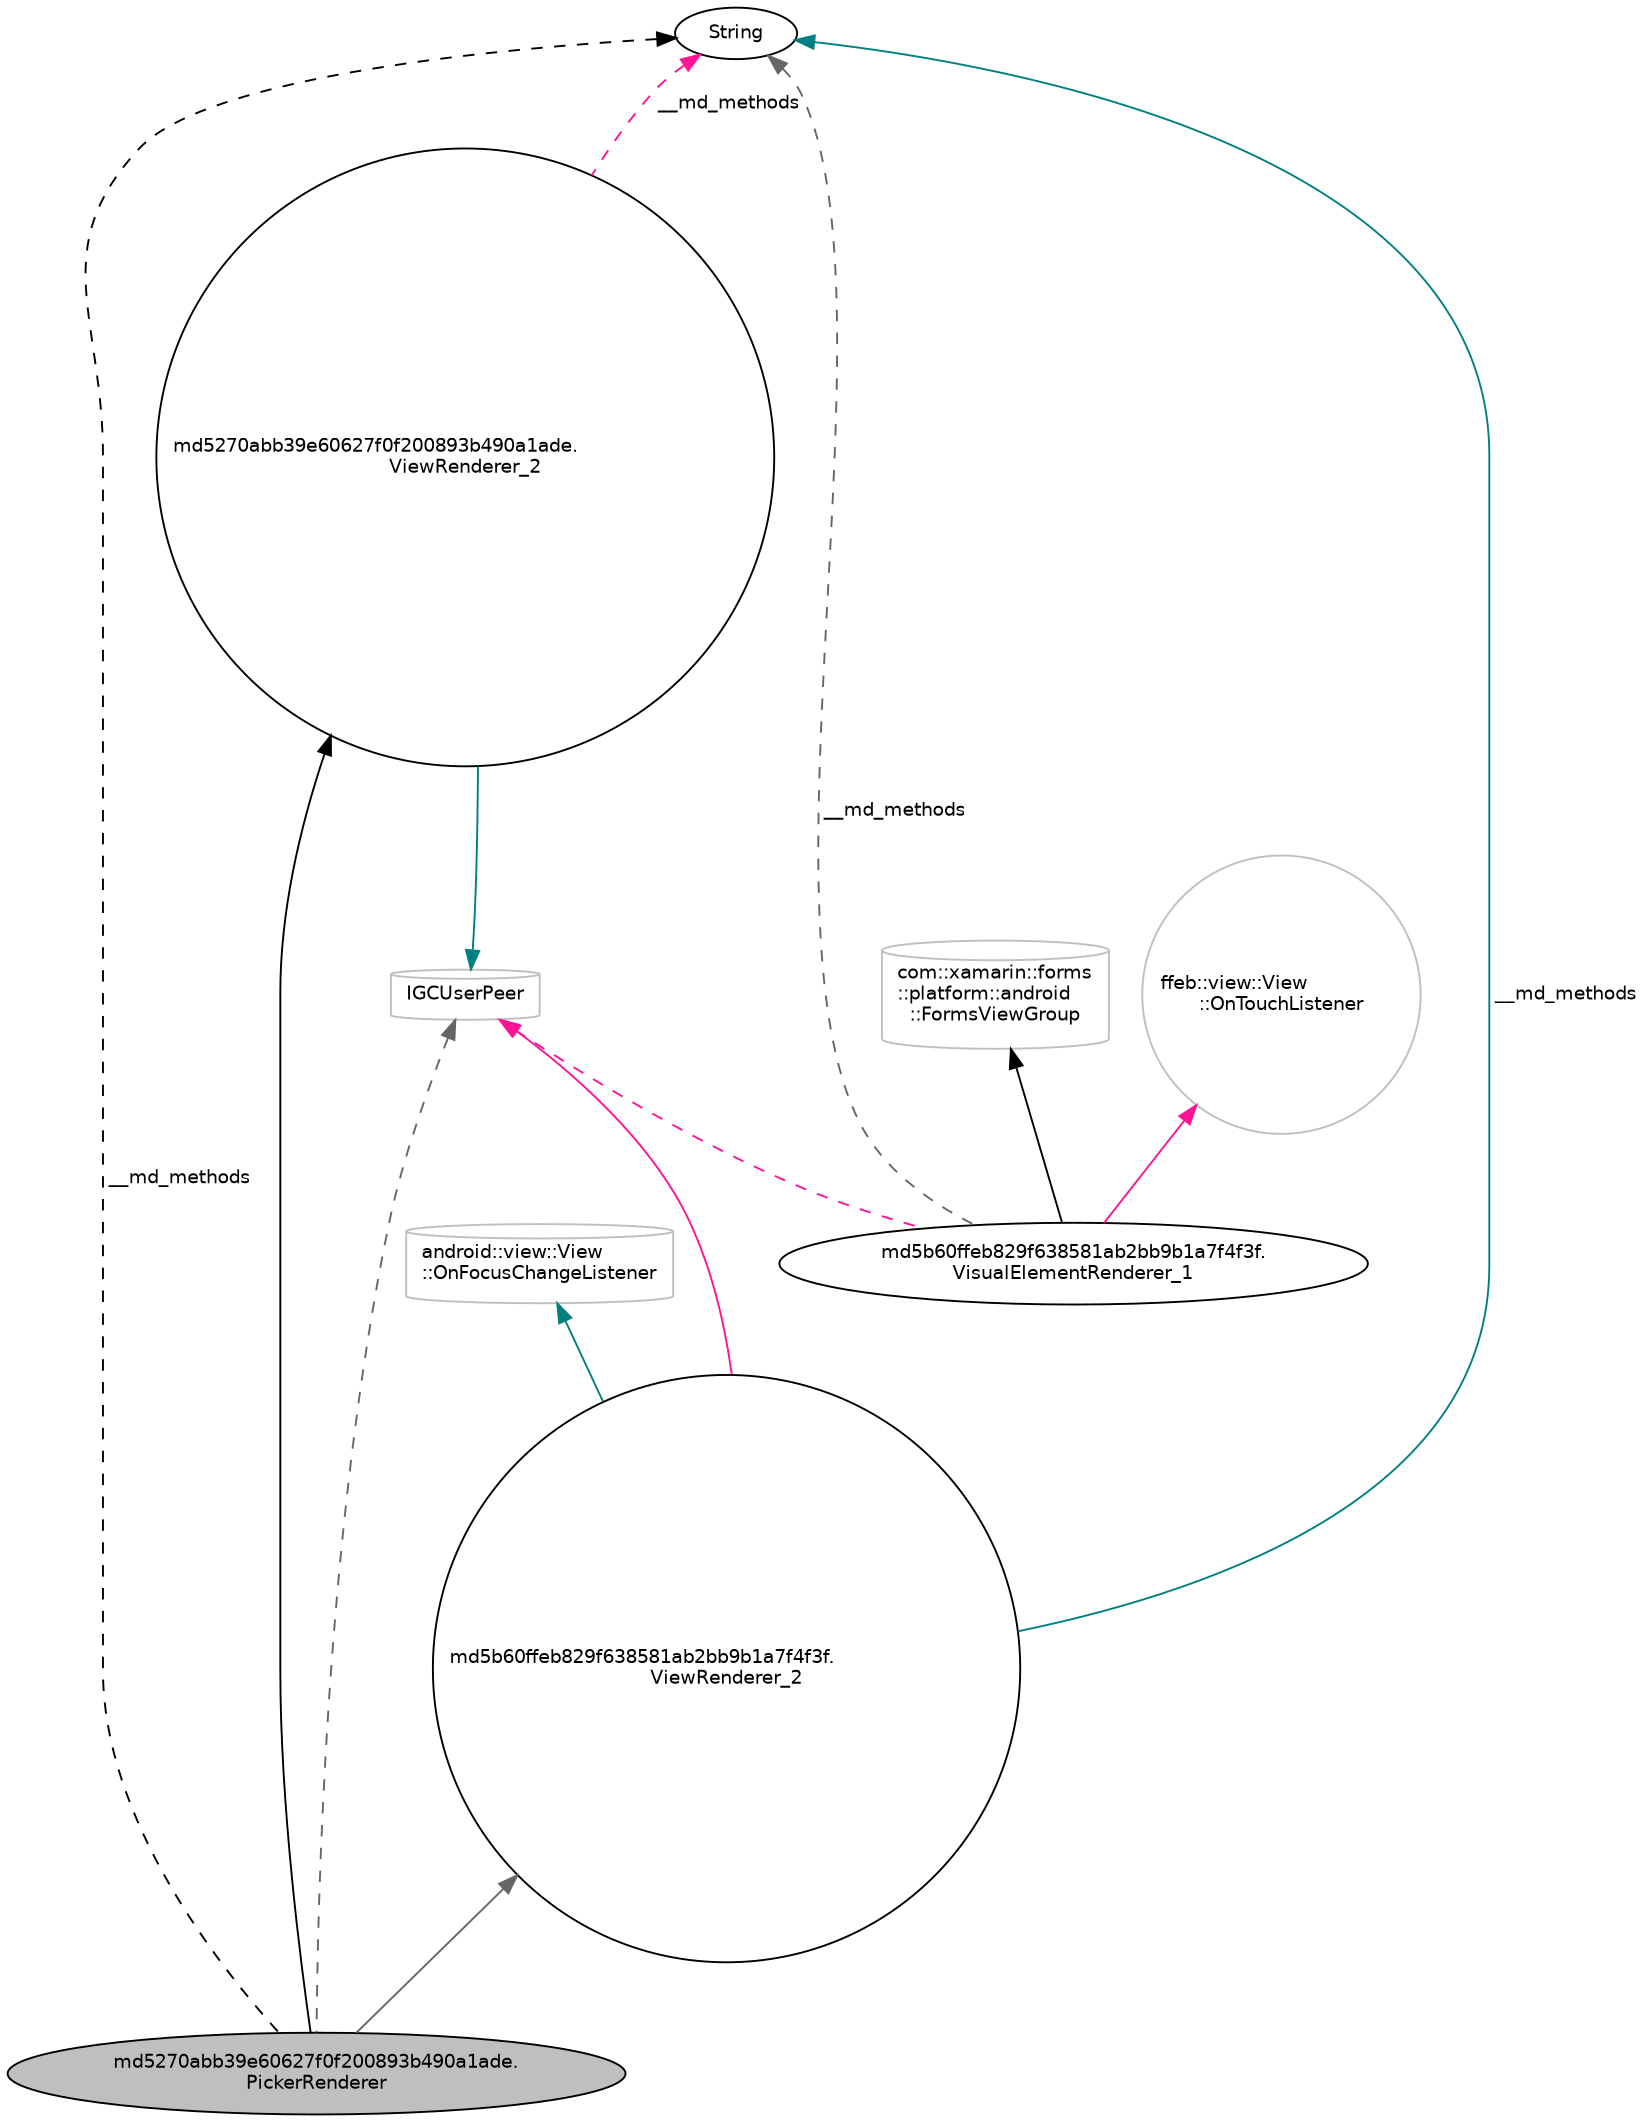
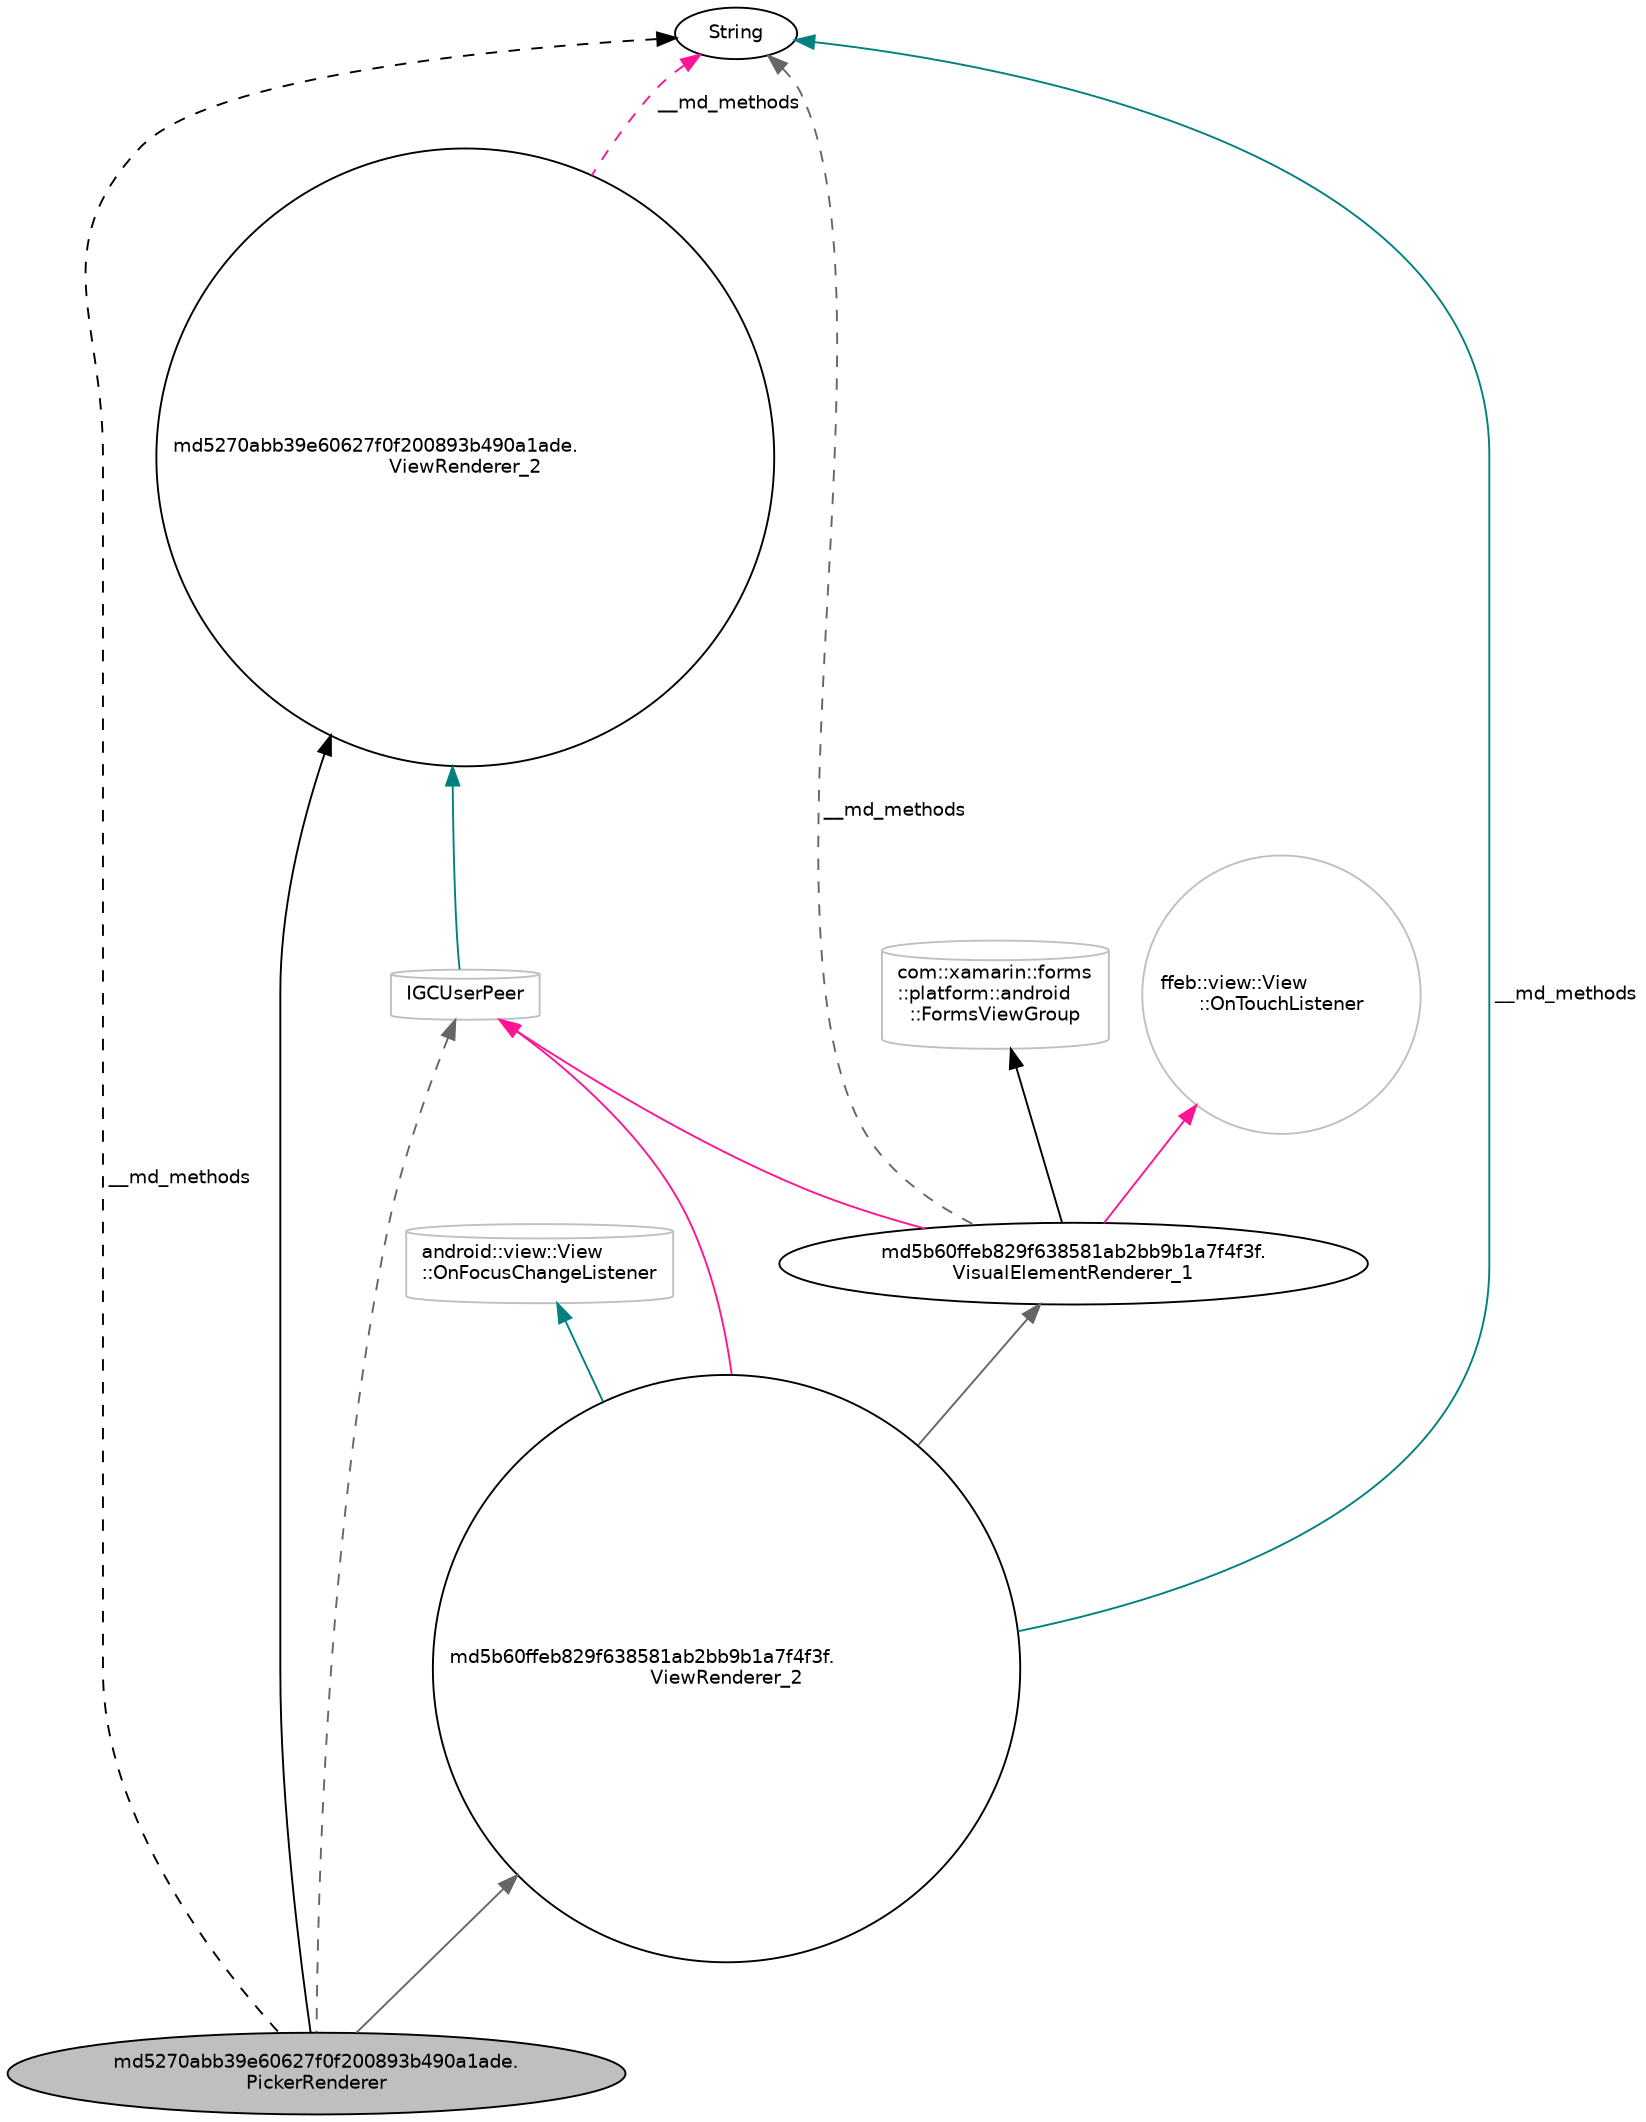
  digraph {
    rankdir=TB
    node [color=black fillcolor=white fontname=Helvetica fontsize=10 shape=ellipse style=filled]
    edge [color=gray40 dir=back fontname=Helvetica fontsize=10 labelfontname=Helvetica labelfontsize=10 style=solid]
    n1 [fillcolor=grey75 fontcolor=black height=0.2 label="md5270abb39e60627f0f200893b490a1ade.\lPickerRenderer" width=0.4]
    n2 [height=0.2 label="md5270abb39e60627f0f200893b490a1ade.\lViewRenderer_2" shape=circle width=0.4]
    n3 [height=0.2 label="md5b60ffeb829f638581ab2bb9b1a7f4f3f.\lViewRenderer_2" shape=circle width=0.4]
    n4 [height=0.2 label="md5b60ffeb829f638581ab2bb9b1a7f4f3f.\lVisualElementRenderer_1" width=0.4]
    n5 [color=grey75 height=0.2 label="com::xamarin::forms\l::platform::android\l::FormsViewGroup" shape=cylinder width=0.4]
    n6 [color=grey75 height=0.2 label=IGCUserPeer shape=cylinder width=0.4]
    n7 [color=grey75 height=0.2 label="ffeb::view::View\l::OnTouchListener" shape=circle width=0.4]
    n8 [height=0.2 label=String width=0.4]
    n9 [color=grey75 height=0.2 label="android::view::View\l::OnFocusChangeListener" shape=cylinder width=0.4]
    n2 -> n1 [color=black]
    n3 -> n1
+   n4 -> n3
    n5 -> n4 [color=black]
    n6 -> n1 [style=dashed]
-   n6 -> n2 [color=teal]
+   n2 -> n6 [color=teal]
    n6 -> n3 [color=deeppink]
-   n6 -> n4 [color=deeppink style=dashed]
+   n6 -> n4 [color=deeppink]
    n7 -> n4 [color=deeppink]
    n8 -> n1 [color=black label=" __md_methods" style=dashed]
    n8 -> n2 [color=deeppink label=" __md_methods" style=dashed]
    n8 -> n3 [color=teal label=" __md_methods"]
    n8 -> n4 [label=" __md_methods" style=dashed]
    n9 -> n3 [color=teal]
  }
